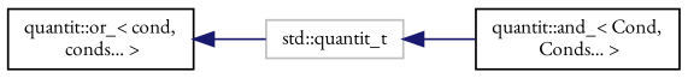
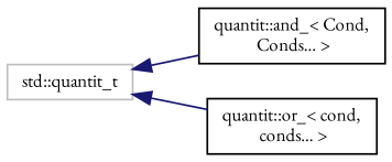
  digraph {
    fontname="EB Garamond"
    rankdir=LR
    node [color=black fillcolor=white fontname="EB Garamond" fontsize=10 shape=record style=filled]
    edge [color=midnightblue dir=back fontname="EB Garamond" fontsize=10 labelfontname=Helvetica labelfontsize=10 style=solid]
    n1 [color=grey75 height=0.2 label="std::quantit_t" width=0.4]
    n2 [height=0.2 label="quantit::and_\< Cond,\l Conds... \>" width=0.4]
    n3 [height=0.2 label="quantit::or_\< cond,\l conds... \>" width=0.4]
    n1 -> n2
-   n3 -> n1
+   n1 -> n3
  }
